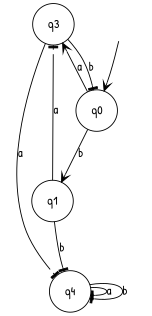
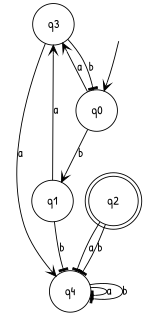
  digraph {
    fontname="Patrick Hand"
    node [fontname="Patrick Hand" shape=circle]
    edge [arrowhead=tee fontname="Patrick Hand"]
    n1 [label=<<TABLE BORDER="0" CELLBORDER="0" CELLSPACING="0"><TR><TD>q3</TD></TR></TABLE>>]
    n2 [label=<<TABLE BORDER="0" CELLBORDER="0" CELLSPACING="0"><TR><TD>q0</TD></TR></TABLE>>]
    n3 [label=<<TABLE BORDER="0" CELLBORDER="0" CELLSPACING="0"><TR><TD>q4</TD></TR></TABLE>>]
    n4 [label=<<TABLE BORDER="0" CELLBORDER="0" CELLSPACING="0"><TR><TD>q1</TD></TR></TABLE>>]
    n5 [label=<<TABLE BORDER="0" CELLBORDER="" CELLSPACING="0"><TR><TD>_nil</TD></TR></TABLE>> style=invis shape=""]
+   n6 [label=<<TABLE BORDER="0" CELLBORDER="0" CELLSPACING="0"><TR><TD>q2</TD></TR></TABLE>> shape=doublecircle]
    n1 -> n2 [label=b]
-   n1 -> n3 [label=a]
+   n1 -> n3 [arrowhead=vee label=a]
    n2 -> n1 [arrowhead=vee label=a]
    n2 -> n4 [arrowhead=vee label=b]
    n3 -> n3 [label=a]
    n3 -> n3 [label=b]
-   n4 -> n1 [label=a]
+   n4 -> n1 [arrowhead=vee label=a]
    n4 -> n3 [label=b]
    n5 -> n2 [arrowhead=vee]
+   n6 -> n3 [label=a]
+   n6 -> n3 [label=b]
  }
